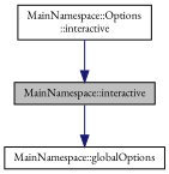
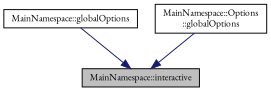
  digraph {
    fontname="EB Garamond"
    rankdir=TB
    node [color=black fillcolor=white fontname="EB Garamond" fontsize=10 shape=record style=filled]
    edge [color=midnightblue fontname="EB Garamond" fontsize=10 labelfontname=Helvetica labelfontsize=10 style=solid]
    n1 [fillcolor=grey75 fontcolor=black height=0.2 label="MainNamespace::interactive" width=0.4]
    n2 [height=0.2 label="MainNamespace::globalOptions" width=0.4]
-   n3 [height=0.2 label="MainNamespace::Options\l::interactive" width=0.4]
-   n1 -> n2
+   n3 [height=0.2 label="MainNamespace::Options\l::globalOptions" width=0.4]
+   n2 -> n1
    n3 -> n1
  }
